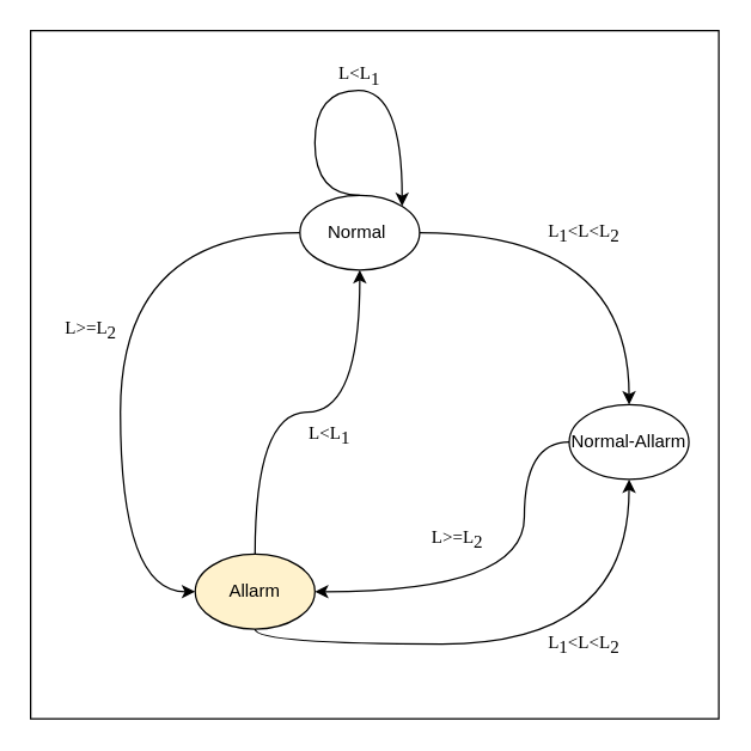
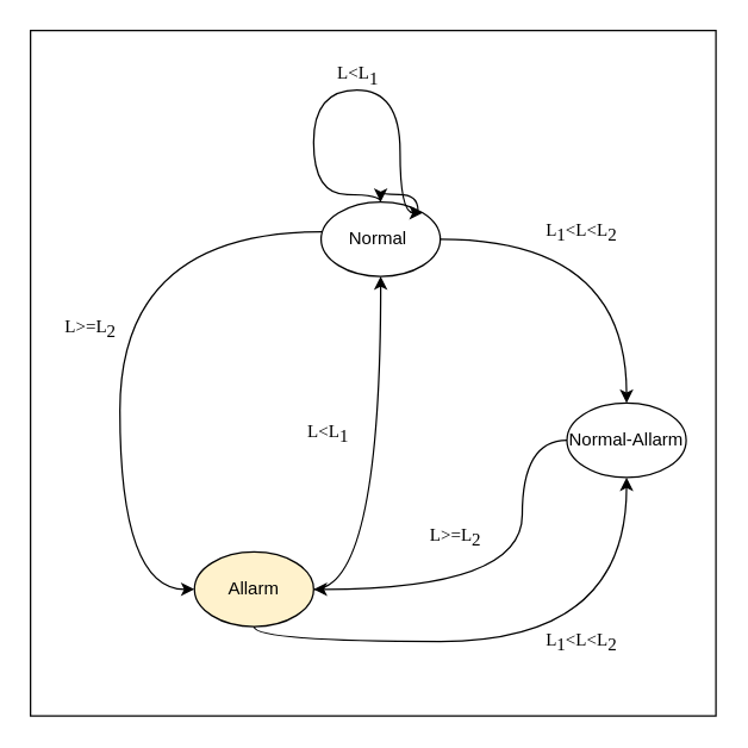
  <mxCell id="0" />
  <mxCell id="1" parent="0" />
  <mxCell id="2" value="" style="whiteSpace=wrap;html=1;aspect=fixed;" vertex="1" parent="1"><mxGeometry x="20" y="20" width="460" height="460" as="geometry" /></mxCell>
  <mxCell id="3" style="edgeStyle=orthogonalEdgeStyle;rounded=0;orthogonalLoop=1;jettySize=auto;html=1;entryX=0;entryY=0.5;entryDx=0;entryDy=0;curved=1;" edge="1" parent="1" source="5" target="10"><mxGeometry relative="1" as="geometry"><Array as="points"><mxPoint x="80" y="155" /><mxPoint x="80" y="395" /></Array></mxGeometry></mxCell>
  <mxCell id="4" style="edgeStyle=orthogonalEdgeStyle;curved=1;rounded=0;orthogonalLoop=1;jettySize=auto;html=1;entryX=0.5;entryY=0;entryDx=0;entryDy=0;" edge="1" parent="1" source="5" target="7"><mxGeometry relative="1" as="geometry" /></mxCell>
- <mxCell id="5" value="&lt;span&gt;Normal&amp;nbsp;&lt;/span&gt;" style="ellipse;whiteSpace=wrap;html=1;" vertex="1" parent="1"><mxGeometry x="200" y="130" width="80" height="50" as="geometry" /></mxCell>
+ <mxCell id="5" value="&lt;span&gt;Normal&amp;nbsp;&lt;/span&gt;" style="ellipse;whiteSpace=wrap;html=1;" vertex="1" parent="1"><mxGeometry x="215" y="135" width="80" height="50" as="geometry" /></mxCell>
  <mxCell id="6" style="edgeStyle=orthogonalEdgeStyle;curved=1;rounded=0;orthogonalLoop=1;jettySize=auto;html=1;entryX=1;entryY=0.5;entryDx=0;entryDy=0;exitX=0;exitY=0.5;exitDx=0;exitDy=0;" edge="1" parent="1" source="7" target="10"><mxGeometry relative="1" as="geometry"><Array as="points"><mxPoint x="350" y="295" /><mxPoint x="350" y="395" /></Array></mxGeometry></mxCell>
  <mxCell id="7" value="Normal-Allarm" style="ellipse;whiteSpace=wrap;html=1;" vertex="1" parent="1"><mxGeometry x="380" y="270" width="80" height="50" as="geometry" /></mxCell>
  <mxCell id="8" style="edgeStyle=orthogonalEdgeStyle;curved=1;rounded=0;orthogonalLoop=1;jettySize=auto;html=1;entryX=0.5;entryY=1;entryDx=0;entryDy=0;" edge="1" parent="1" source="10" target="5"><mxGeometry relative="1" as="geometry" /></mxCell>
  <mxCell id="9" style="edgeStyle=orthogonalEdgeStyle;curved=1;rounded=0;orthogonalLoop=1;jettySize=auto;html=1;entryX=0.5;entryY=1;entryDx=0;entryDy=0;exitX=0.5;exitY=1;exitDx=0;exitDy=0;" edge="1" parent="1" source="10" target="7"><mxGeometry relative="1" as="geometry"><Array as="points"><mxPoint x="170" y="430" /><mxPoint x="420" y="430" /></Array></mxGeometry></mxCell>
  <mxCell id="10" value="Allarm" style="ellipse;whiteSpace=wrap;html=1;fillColor=#fff2cc;" vertex="1" parent="1"><mxGeometry x="130" y="370" width="80" height="50" as="geometry" /></mxCell>
  <mxCell id="11" value="&lt;font face=&quot;Comic Sans MS&quot; style=&quot;font-size: 12px&quot;&gt;L&amp;gt;=&lt;span id=&quot;docs-internal-guid-8caefb24-7fff-1aad-5367-20e31cacb9ac&quot;&gt;&lt;span style=&quot;background-color: transparent ; vertical-align: baseline&quot;&gt;L&lt;/span&gt;&lt;span style=&quot;background-color: transparent ; vertical-align: baseline&quot;&gt;&lt;span style=&quot;vertical-align: sub&quot;&gt;2&lt;/span&gt;&lt;/span&gt;&lt;/span&gt;&lt;/font&gt;" style="text;html=1;align=center;verticalAlign=middle;resizable=0;points=[];autosize=1;" vertex="1" parent="1"><mxGeometry x="35" y="210" width="50" height="20" as="geometry" /></mxCell>
  <mxCell id="12" style="edgeStyle=orthogonalEdgeStyle;curved=1;rounded=0;orthogonalLoop=1;jettySize=auto;html=1;entryX=0.5;entryY=0;entryDx=0;entryDy=0;" edge="1" parent="1" source="5" target="5"><mxGeometry relative="1" as="geometry"><Array as="points"><mxPoint x="280" y="130" /></Array></mxGeometry></mxCell>
  <mxCell id="13" style="edgeStyle=orthogonalEdgeStyle;curved=1;rounded=0;orthogonalLoop=1;jettySize=auto;html=1;exitX=0.5;exitY=0;exitDx=0;exitDy=0;entryX=1;entryY=0;entryDx=0;entryDy=0;" edge="1" parent="1" source="5" target="5"><mxGeometry relative="1" as="geometry"><mxPoint x="268" y="130" as="targetPoint" /><Array as="points"><mxPoint x="210" y="130" /><mxPoint x="210" y="60" /><mxPoint x="268" y="60" /></Array></mxGeometry></mxCell>
  <mxCell id="14" value="&lt;font face=&quot;Comic Sans MS&quot; style=&quot;font-size: 12px&quot;&gt;L&amp;lt;&lt;span id=&quot;docs-internal-guid-dd2833c5-7fff-dd97-4f86-c7c201f7130d&quot;&gt;&lt;span style=&quot;background-color: transparent ; vertical-align: baseline&quot;&gt;L&lt;/span&gt;&lt;span style=&quot;background-color: transparent ; vertical-align: baseline&quot;&gt;&lt;span style=&quot;vertical-align: sub&quot;&gt;1&lt;/span&gt;&lt;/span&gt;&lt;/span&gt;&lt;/font&gt;" style="text;html=1;strokeColor=none;fillColor=none;align=center;verticalAlign=middle;whiteSpace=wrap;rounded=0;" vertex="1" parent="1"><mxGeometry x="220" y="40" width="40" height="20" as="geometry" /></mxCell>
  <mxCell id="15" value="&lt;font style=&quot;font-size: 12px&quot; face=&quot;Comic Sans MS&quot;&gt;&lt;span id=&quot;docs-internal-guid-dd2833c5-7fff-dd97-4f86-c7c201f7130d&quot;&gt;&lt;span style=&quot;background-color: transparent ; vertical-align: baseline&quot;&gt;L&lt;/span&gt;&lt;span style=&quot;background-color: transparent ; vertical-align: baseline&quot;&gt;&lt;span style=&quot;vertical-align: sub&quot;&gt;1&lt;/span&gt;&lt;/span&gt;&lt;/span&gt;&amp;lt;L&amp;lt;&lt;span id=&quot;docs-internal-guid-8caefb24-7fff-1aad-5367-20e31cacb9ac&quot;&gt;&lt;span style=&quot;background-color: transparent ; vertical-align: baseline&quot;&gt;L&lt;/span&gt;&lt;span style=&quot;background-color: transparent ; vertical-align: baseline&quot;&gt;&lt;span style=&quot;vertical-align: sub&quot;&gt;2&lt;/span&gt;&lt;/span&gt;&lt;/span&gt;&lt;/font&gt;" style="text;html=1;strokeColor=none;fillColor=none;align=center;verticalAlign=middle;whiteSpace=wrap;rounded=0;" vertex="1" parent="1"><mxGeometry x="370" y="145" width="40" height="20" as="geometry" /></mxCell>
  <mxCell id="16" value="&lt;font face=&quot;Comic Sans MS&quot; style=&quot;font-size: 12px&quot;&gt;L&amp;gt;=&lt;span id=&quot;docs-internal-guid-8caefb24-7fff-1aad-5367-20e31cacb9ac&quot;&gt;&lt;span style=&quot;background-color: transparent ; vertical-align: baseline&quot;&gt;L&lt;/span&gt;&lt;span style=&quot;background-color: transparent ; vertical-align: baseline&quot;&gt;&lt;span style=&quot;vertical-align: sub&quot;&gt;2&lt;/span&gt;&lt;/span&gt;&lt;/span&gt;&lt;/font&gt;" style="text;html=1;align=center;verticalAlign=middle;resizable=0;points=[];autosize=1;" vertex="1" parent="1"><mxGeometry x="280" y="350" width="50" height="20" as="geometry" /></mxCell>
  <mxCell id="17" value="&lt;font style=&quot;font-size: 12px&quot; face=&quot;Comic Sans MS&quot;&gt;&lt;span id=&quot;docs-internal-guid-dd2833c5-7fff-dd97-4f86-c7c201f7130d&quot;&gt;&lt;span style=&quot;background-color: transparent ; vertical-align: baseline&quot;&gt;L&lt;/span&gt;&lt;span style=&quot;background-color: transparent ; vertical-align: baseline&quot;&gt;&lt;span style=&quot;vertical-align: sub&quot;&gt;1&lt;/span&gt;&lt;/span&gt;&lt;/span&gt;&amp;lt;L&amp;lt;&lt;span id=&quot;docs-internal-guid-8caefb24-7fff-1aad-5367-20e31cacb9ac&quot;&gt;&lt;span style=&quot;background-color: transparent ; vertical-align: baseline&quot;&gt;L&lt;/span&gt;&lt;span style=&quot;background-color: transparent ; vertical-align: baseline&quot;&gt;&lt;span style=&quot;vertical-align: sub&quot;&gt;2&lt;/span&gt;&lt;/span&gt;&lt;/span&gt;&lt;/font&gt;" style="text;html=1;strokeColor=none;fillColor=none;align=center;verticalAlign=middle;whiteSpace=wrap;rounded=0;" vertex="1" parent="1"><mxGeometry x="370" y="420" width="40" height="20" as="geometry" /></mxCell>
  <mxCell id="18" value="&lt;font face=&quot;Comic Sans MS&quot; style=&quot;font-size: 12px&quot;&gt;L&amp;lt;&lt;span id=&quot;docs-internal-guid-dd2833c5-7fff-dd97-4f86-c7c201f7130d&quot;&gt;&lt;span style=&quot;background-color: transparent ; vertical-align: baseline&quot;&gt;L&lt;/span&gt;&lt;span style=&quot;background-color: transparent ; vertical-align: baseline&quot;&gt;&lt;span style=&quot;vertical-align: sub&quot;&gt;1&lt;/span&gt;&lt;/span&gt;&lt;/span&gt;&lt;/font&gt;" style="text;html=1;strokeColor=none;fillColor=none;align=center;verticalAlign=middle;whiteSpace=wrap;rounded=0;" vertex="1" parent="1"><mxGeometry x="200" y="280" width="40" height="20" as="geometry" /></mxCell>
